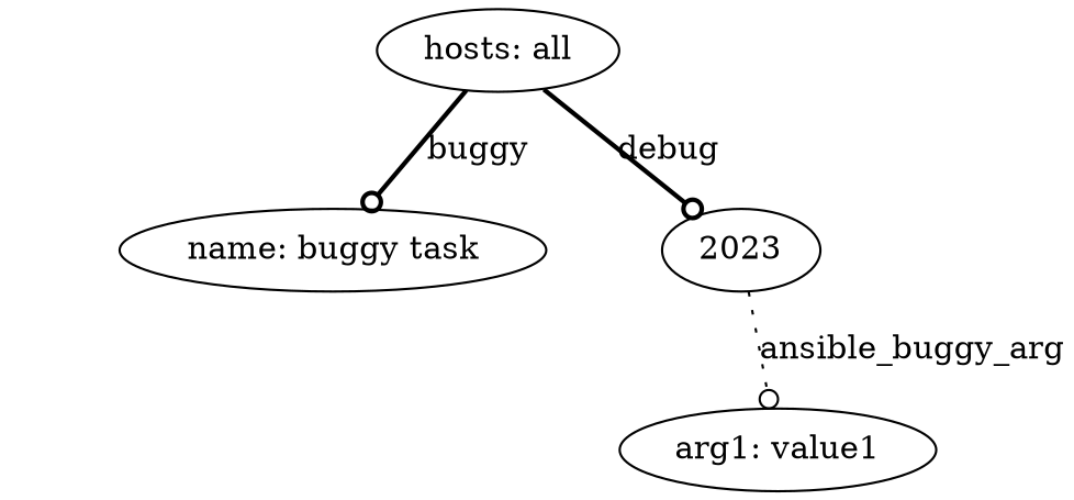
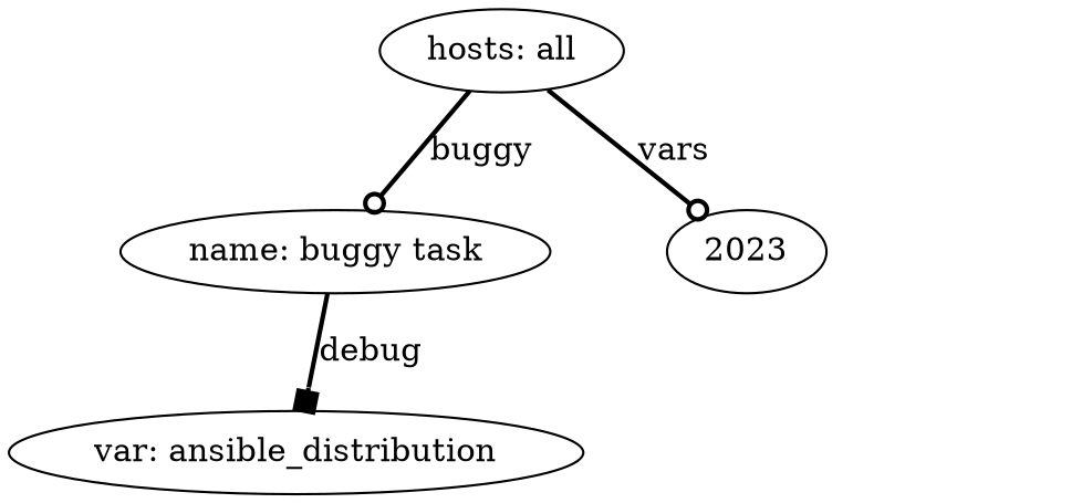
  digraph {
    edge [arrowhead=odot style=bold]
+   n1 [label="var: ansible_distribution\n"]
    n2 [label="name: buggy task\n"]
-   n3 [label="arg1: value1\n"]
    n4 [label=2023]
    n5 [label="hosts: all\n"]
-   n4 -> n3 [label=ansible_buggy_arg style=dotted]
+   n2 -> n1 [arrowhead=box label=debug]
    n5 -> n2 [label=buggy]
-   n5 -> n4 [label=debug]
+   n5 -> n4 [label=vars]
  }
